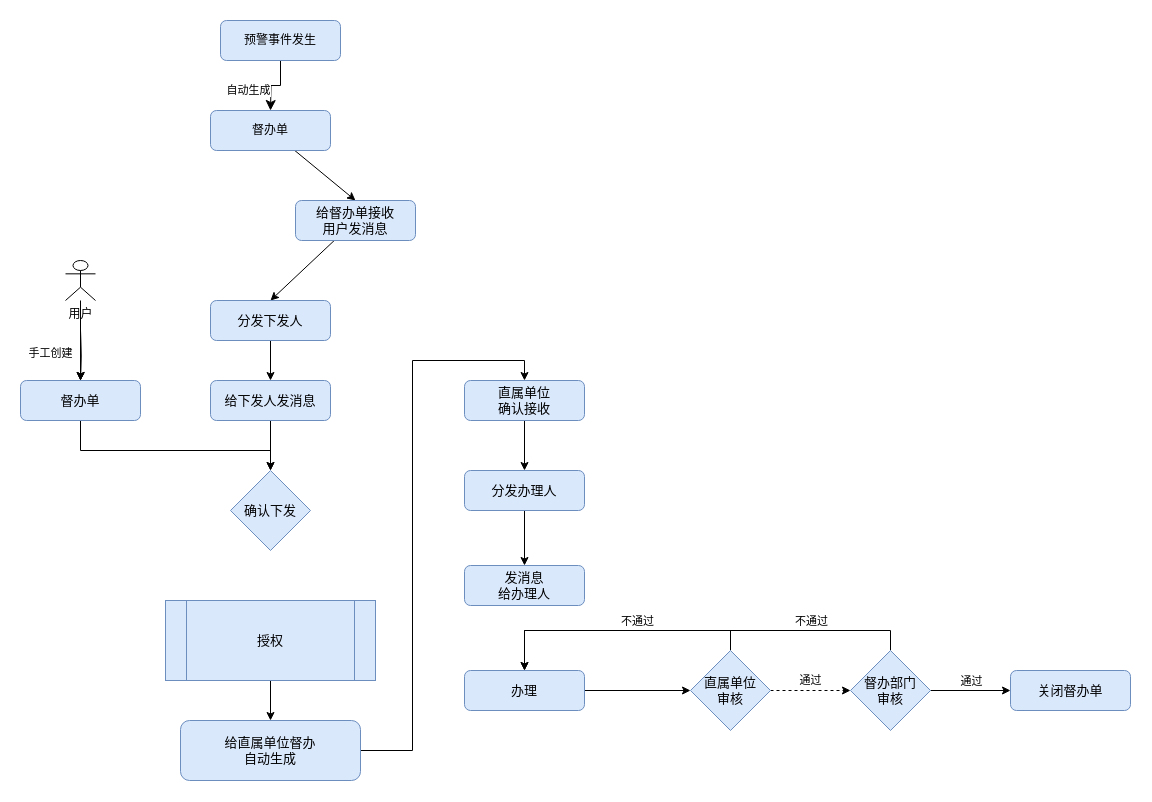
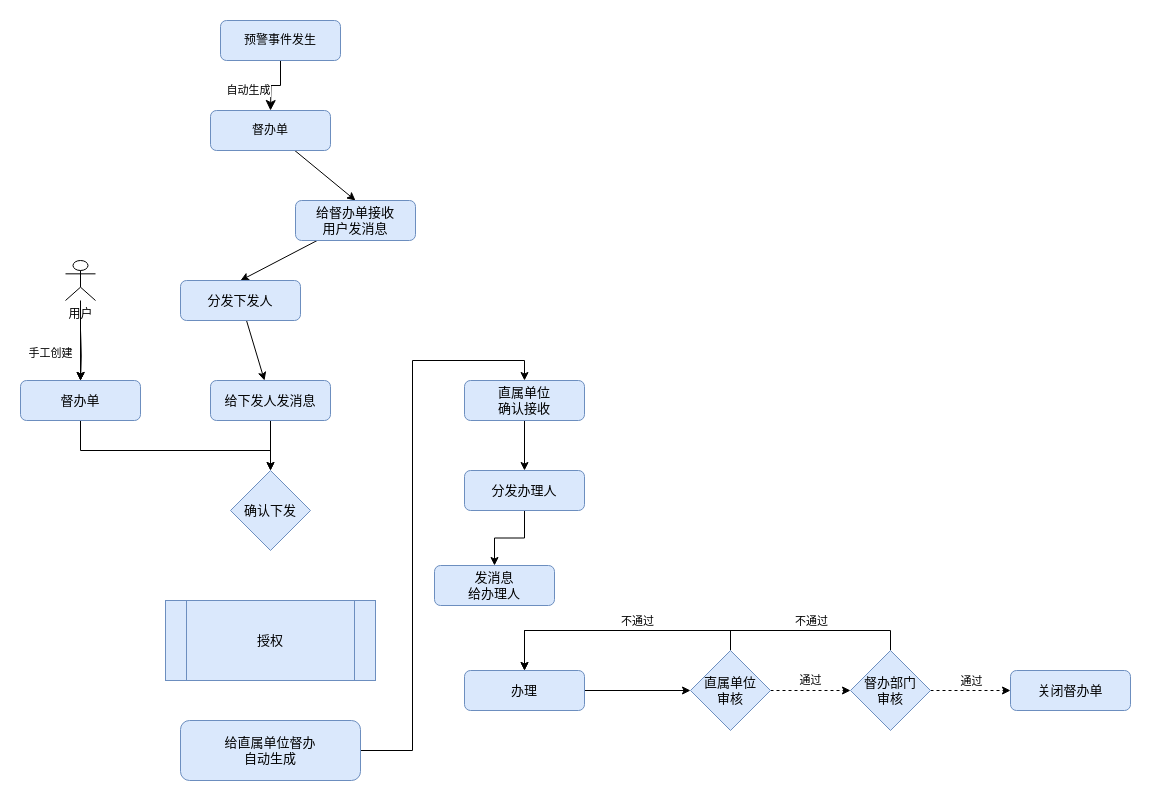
  <mxCell id="0" />
  <mxCell id="1" parent="0" />
  <mxCell id="2" value="" style="rounded=0;html=1;jettySize=auto;orthogonalLoop=1;fontSize=11;endArrow=classic;endFill=1;endSize=8;strokeWidth=1;shadow=0;labelBackgroundColor=none;edgeStyle=orthogonalEdgeStyle;" parent="1" source="4" edge="1"><mxGeometry relative="1" as="geometry"><mxPoint x="270" y="110" as="targetPoint" /></mxGeometry></mxCell>
  <mxCell id="3" value="自动生成" style="edgeLabel;html=1;align=center;verticalAlign=middle;resizable=0;points=[];" vertex="1" connectable="0" parent="2"><mxGeometry x="-0.168" y="3" relative="1" as="geometry"><mxPoint x="-33" y="1" as="offset" /></mxGeometry></mxCell>
  <mxCell id="4" value="预警事件发生" style="rounded=1;whiteSpace=wrap;html=1;fontSize=12;glass=0;strokeWidth=1;shadow=0;fillColor=#dae8fc;strokeColor=#6c8ebf;" parent="1" vertex="1"><mxGeometry x="220" y="20" width="120" height="40" as="geometry" /></mxCell>
  <mxCell id="5" style="edgeStyle=none;rounded=0;orthogonalLoop=1;jettySize=auto;html=1;entryX=0.5;entryY=0;entryDx=0;entryDy=0;endArrow=classic;endFill=1;" edge="1" parent="1" source="6" target="8"><mxGeometry relative="1" as="geometry" /></mxCell>
  <mxCell id="6" value="督办单" style="rounded=1;whiteSpace=wrap;html=1;fontSize=12;glass=0;strokeWidth=1;shadow=0;fillColor=#dae8fc;strokeColor=#6c8ebf;" parent="1" vertex="1"><mxGeometry x="210" y="110" width="120" height="40" as="geometry" /></mxCell>
  <mxCell id="7" style="edgeStyle=none;rounded=0;orthogonalLoop=1;jettySize=auto;html=1;entryX=0.5;entryY=0;entryDx=0;entryDy=0;endArrow=classic;endFill=1;" edge="1" parent="1" source="8" target="10"><mxGeometry relative="1" as="geometry" /></mxCell>
  <mxCell id="8" value="给督办单接收&lt;br style=&quot;font-size: 13px;&quot;&gt;用户发消息" style="rounded=1;whiteSpace=wrap;html=1;fontSize=13;glass=0;strokeWidth=1;shadow=0;fillColor=#dae8fc;strokeColor=#6c8ebf;" vertex="1" parent="1"><mxGeometry x="295" y="200" width="120" height="40" as="geometry" /></mxCell>
  <mxCell id="9" style="edgeStyle=none;rounded=0;orthogonalLoop=1;jettySize=auto;html=1;endArrow=classic;endFill=1;" edge="1" parent="1" source="10" target="12"><mxGeometry relative="1" as="geometry" /></mxCell>
- <mxCell id="10" value="分发下发人" style="rounded=1;whiteSpace=wrap;html=1;fontSize=13;glass=0;strokeWidth=1;shadow=0;fillColor=#dae8fc;strokeColor=#6c8ebf;" vertex="1" parent="1"><mxGeometry x="210" y="300" width="120" height="40" as="geometry" /></mxCell>
+ <mxCell id="10" value="分发下发人" style="rounded=1;whiteSpace=wrap;html=1;fontSize=13;glass=0;strokeWidth=1;shadow=0;fillColor=#dae8fc;strokeColor=#6c8ebf;" vertex="1" parent="1"><mxGeometry x="180" y="280" width="120" height="40" as="geometry" /></mxCell>
  <mxCell id="11" style="edgeStyle=none;rounded=0;orthogonalLoop=1;jettySize=auto;html=1;endArrow=classic;endFill=1;" edge="1" parent="1" source="12" target="13"><mxGeometry relative="1" as="geometry" /></mxCell>
  <mxCell id="12" value="给下发人发消息" style="rounded=1;whiteSpace=wrap;html=1;fontSize=13;glass=0;strokeWidth=1;shadow=0;fillColor=#dae8fc;strokeColor=#6c8ebf;" vertex="1" parent="1"><mxGeometry x="210" y="380" width="120" height="40" as="geometry" /></mxCell>
  <mxCell id="13" value="确认下发" style="rhombus;whiteSpace=wrap;html=1;fillColor=#dae8fc;strokeColor=#6c8ebf;fontSize=13;" vertex="1" parent="1"><mxGeometry x="230" y="470" width="80" height="80" as="geometry" /></mxCell>
  <mxCell id="14" style="edgeStyle=orthogonalEdgeStyle;rounded=0;orthogonalLoop=1;jettySize=auto;html=1;endArrow=classic;endFill=1;" edge="1" parent="1" source="15" target="13"><mxGeometry relative="1" as="geometry"><Array as="points"><mxPoint x="80" y="450" /><mxPoint x="270" y="450" /></Array></mxGeometry></mxCell>
  <mxCell id="15" value="督办单" style="rounded=1;whiteSpace=wrap;html=1;fontSize=13;glass=0;strokeWidth=1;shadow=0;fillColor=#dae8fc;strokeColor=#6c8ebf;" vertex="1" parent="1"><mxGeometry x="20" y="380" width="120" height="40" as="geometry" /></mxCell>
  <mxCell id="16" value="手工创建" style="edgeStyle=orthogonalEdgeStyle;rounded=0;orthogonalLoop=1;jettySize=auto;html=1;entryX=0.5;entryY=0;entryDx=0;entryDy=0;" edge="1" parent="1" source="19" target="15"><mxGeometry x="0.333" y="-30" relative="1" as="geometry"><mxPoint as="offset" /></mxGeometry></mxCell>
  <mxCell id="17" value="" style="edgeStyle=orthogonalEdgeStyle;rounded=0;orthogonalLoop=1;jettySize=auto;html=1;" edge="1" parent="1" target="15"><mxGeometry relative="1" as="geometry"><mxPoint x="80" y="330" as="sourcePoint" /></mxGeometry></mxCell>
  <mxCell id="18" value="" style="edgeStyle=orthogonalEdgeStyle;rounded=0;orthogonalLoop=1;jettySize=auto;html=1;" edge="1" parent="1" target="15"><mxGeometry relative="1" as="geometry"><mxPoint x="80" y="330" as="sourcePoint" /></mxGeometry></mxCell>
  <mxCell id="19" value="用户" style="shape=umlActor;verticalLabelPosition=bottom;verticalAlign=top;html=1;outlineConnect=0;" vertex="1" parent="1"><mxGeometry x="65" y="260" width="30" height="40" as="geometry" /></mxCell>
- <mxCell id="20" style="edgeStyle=orthogonalEdgeStyle;rounded=0;orthogonalLoop=1;jettySize=auto;html=1;entryX=0.5;entryY=0;entryDx=0;entryDy=0;endArrow=classic;endFill=1;" edge="1" parent="1" source="21" target="23"><mxGeometry relative="1" as="geometry" /></mxCell>
  <mxCell id="21" value="授权" style="shape=process;whiteSpace=wrap;html=1;backgroundOutline=1;fillColor=#dae8fc;strokeColor=#6c8ebf;fontSize=13;" vertex="1" parent="1"><mxGeometry x="165" y="600" width="210" height="80" as="geometry" /></mxCell>
  <mxCell id="22" style="edgeStyle=orthogonalEdgeStyle;rounded=0;orthogonalLoop=1;jettySize=auto;html=1;exitX=1;exitY=0.5;exitDx=0;exitDy=0;entryX=0.5;entryY=0;entryDx=0;entryDy=0;endArrow=classic;endFill=1;" edge="1" parent="1" source="23" target="25"><mxGeometry relative="1" as="geometry" /></mxCell>
  <mxCell id="23" value="给直属单位督办&lt;br style=&quot;font-size: 13px;&quot;&gt;自动生成" style="rounded=1;whiteSpace=wrap;html=1;fontSize=13;glass=0;strokeWidth=1;shadow=0;fillColor=#dae8fc;strokeColor=#6c8ebf;" vertex="1" parent="1"><mxGeometry x="180" y="720" width="180" height="60" as="geometry" /></mxCell>
  <mxCell id="24" style="edgeStyle=orthogonalEdgeStyle;rounded=0;orthogonalLoop=1;jettySize=auto;html=1;endArrow=classic;endFill=1;" edge="1" parent="1" source="25" target="27"><mxGeometry relative="1" as="geometry" /></mxCell>
  <mxCell id="25" value="直属单位&lt;br style=&quot;font-size: 13px;&quot;&gt;确认接收" style="rounded=1;whiteSpace=wrap;html=1;fontSize=13;glass=0;strokeWidth=1;shadow=0;fillColor=#dae8fc;strokeColor=#6c8ebf;" vertex="1" parent="1"><mxGeometry x="464" y="380" width="120" height="40" as="geometry" /></mxCell>
  <mxCell id="26" style="edgeStyle=orthogonalEdgeStyle;rounded=0;orthogonalLoop=1;jettySize=auto;html=1;entryX=0.5;entryY=0;entryDx=0;entryDy=0;endArrow=classic;endFill=1;" edge="1" parent="1" source="27" target="28"><mxGeometry relative="1" as="geometry" /></mxCell>
  <mxCell id="27" value="分发办理人" style="rounded=1;whiteSpace=wrap;html=1;fontSize=13;glass=0;strokeWidth=1;shadow=0;fillColor=#dae8fc;strokeColor=#6c8ebf;" vertex="1" parent="1"><mxGeometry x="464" y="470" width="120" height="40" as="geometry" /></mxCell>
- <mxCell id="28" value="发消息&lt;br style=&quot;font-size: 13px;&quot;&gt;给办理人" style="rounded=1;whiteSpace=wrap;html=1;fontSize=13;glass=0;strokeWidth=1;shadow=0;fillColor=#dae8fc;strokeColor=#6c8ebf;" vertex="1" parent="1"><mxGeometry x="464" y="565" width="120" height="40" as="geometry" /></mxCell>
+ <mxCell id="28" value="发消息&lt;br style=&quot;font-size: 13px;&quot;&gt;给办理人" style="rounded=1;whiteSpace=wrap;html=1;fontSize=13;glass=0;strokeWidth=1;shadow=0;fillColor=#dae8fc;strokeColor=#6c8ebf;" vertex="1" parent="1"><mxGeometry x="434" y="565" width="120" height="40" as="geometry" /></mxCell>
  <mxCell id="29" style="edgeStyle=orthogonalEdgeStyle;rounded=0;orthogonalLoop=1;jettySize=auto;html=1;exitX=1;exitY=0.5;exitDx=0;exitDy=0;" edge="1" parent="1" source="30" target="34"><mxGeometry relative="1" as="geometry" /></mxCell>
  <mxCell id="30" value="办理" style="rounded=1;whiteSpace=wrap;html=1;fontSize=13;glass=0;strokeWidth=1;shadow=0;fillColor=#dae8fc;strokeColor=#6c8ebf;" vertex="1" parent="1"><mxGeometry x="464" y="670" width="120" height="40" as="geometry" /></mxCell>
  <mxCell id="31" style="edgeStyle=orthogonalEdgeStyle;rounded=0;orthogonalLoop=1;jettySize=auto;html=1;entryX=0.5;entryY=0;entryDx=0;entryDy=0;endArrow=classic;endFill=1;" edge="1" parent="1" source="34" target="30"><mxGeometry relative="1" as="geometry"><Array as="points"><mxPoint x="730" y="630" /><mxPoint x="524" y="630" /></Array></mxGeometry></mxCell>
  <mxCell id="32" value="不通过" style="edgeLabel;html=1;align=center;verticalAlign=middle;resizable=0;points=[];" vertex="1" connectable="0" parent="31"><mxGeometry x="-0.146" y="-1" relative="1" as="geometry"><mxPoint y="-9" as="offset" /></mxGeometry></mxCell>
  <mxCell id="33" value="通过" style="edgeStyle=orthogonalEdgeStyle;rounded=0;orthogonalLoop=1;jettySize=auto;html=1;entryX=0;entryY=0.5;entryDx=0;entryDy=0;endArrow=classic;endFill=1;dashed=1;" edge="1" parent="1" source="34" target="39"><mxGeometry y="10" relative="1" as="geometry"><mxPoint as="offset" /></mxGeometry></mxCell>
  <mxCell id="34" value="直属单位&lt;br style=&quot;font-size: 13px;&quot;&gt;审核" style="rhombus;whiteSpace=wrap;html=1;fillColor=#dae8fc;strokeColor=#6c8ebf;fontSize=13;" vertex="1" parent="1"><mxGeometry x="690" y="650" width="80" height="80" as="geometry" /></mxCell>
- <mxCell id="35" style="edgeStyle=orthogonalEdgeStyle;rounded=0;orthogonalLoop=1;jettySize=auto;html=1;entryX=0;entryY=0.5;entryDx=0;entryDy=0;endArrow=classic;endFill=1;" edge="1" parent="1" source="39" target="40"><mxGeometry relative="1" as="geometry" /></mxCell>
+ <mxCell id="35" style="edgeStyle=orthogonalEdgeStyle;rounded=0;orthogonalLoop=1;jettySize=auto;html=1;entryX=0;entryY=0.5;entryDx=0;entryDy=0;endArrow=classic;endFill=1;dashed=1;" edge="1" parent="1" source="39" target="40"><mxGeometry relative="1" as="geometry" /></mxCell>
  <mxCell id="36" value="通过" style="edgeLabel;html=1;align=center;verticalAlign=middle;resizable=0;points=[];" vertex="1" connectable="0" parent="35"><mxGeometry x="-0.118" y="1" relative="1" as="geometry"><mxPoint x="5" y="-9" as="offset" /></mxGeometry></mxCell>
  <mxCell id="37" style="edgeStyle=orthogonalEdgeStyle;rounded=0;orthogonalLoop=1;jettySize=auto;html=1;entryX=0.5;entryY=0;entryDx=0;entryDy=0;endArrow=classic;endFill=1;" edge="1" parent="1" source="39" target="30"><mxGeometry relative="1" as="geometry"><Array as="points"><mxPoint x="890" y="630" /><mxPoint x="524" y="630" /></Array></mxGeometry></mxCell>
  <mxCell id="38" value="不通过" style="edgeLabel;html=1;align=center;verticalAlign=middle;resizable=0;points=[];" vertex="1" connectable="0" parent="37"><mxGeometry x="-0.654" y="1" relative="1" as="geometry"><mxPoint x="-26" y="-11" as="offset" /></mxGeometry></mxCell>
  <mxCell id="39" value="督办部门&lt;br style=&quot;font-size: 13px;&quot;&gt;审核" style="rhombus;whiteSpace=wrap;html=1;fillColor=#dae8fc;strokeColor=#6c8ebf;fontSize=13;" vertex="1" parent="1"><mxGeometry x="850" y="650" width="80" height="80" as="geometry" /></mxCell>
  <mxCell id="40" value="关闭督办单" style="rounded=1;whiteSpace=wrap;html=1;fontSize=13;glass=0;strokeWidth=1;shadow=0;fillColor=#dae8fc;strokeColor=#6c8ebf;" vertex="1" parent="1"><mxGeometry x="1010" y="670" width="120" height="40" as="geometry" /></mxCell>
